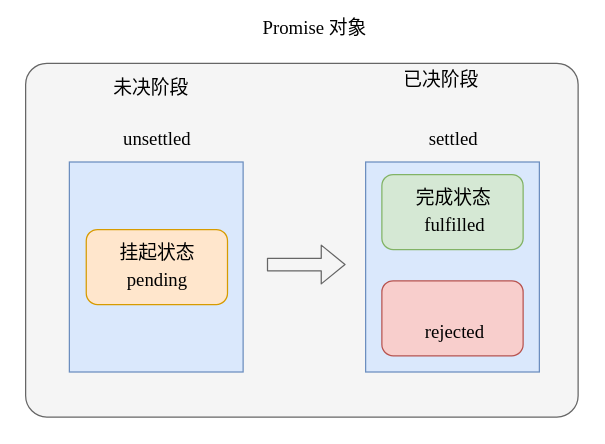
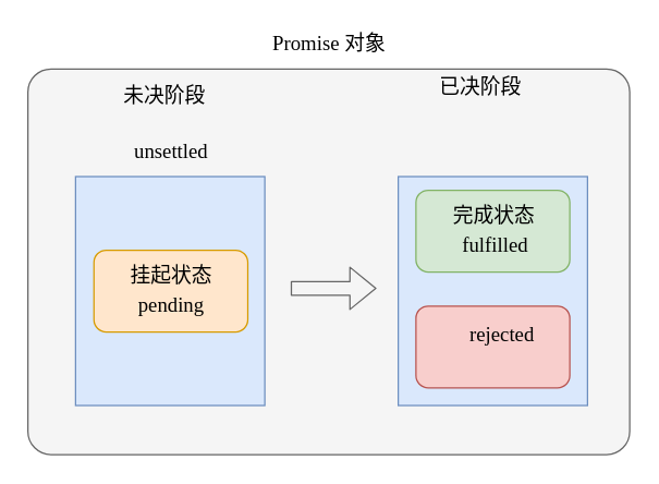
  <mxCell id="0" />
  <mxCell id="1" parent="0" />
  <mxCell id="2" value="" style="rounded=1;whiteSpace=wrap;html=1;fillColor=#f5f5f5;strokeColor=#666666;fontFamily=Roboto Mono;fontSize=15;arcSize=6;fontColor=#333333;" vertex="1" parent="1"><mxGeometry x="20" y="50" width="442" height="283" as="geometry" /></mxCell>
- <mxCell id="3" value="Promise 对象" style="text;html=1;align=center;verticalAlign=middle;resizable=0;points=[];autosize=1;strokeColor=none;fontSize=15;fontFamily=Roboto Mono;" vertex="1" parent="1"><mxGeometry x="195" y="10" width="112" height="22" as="geometry" /></mxCell>
+ <mxCell id="3" value="Promise 对象" style="text;html=1;align=center;verticalAlign=middle;resizable=0;points=[];autosize=1;strokeColor=none;fontSize=15;fontFamily=Roboto Mono;" vertex="1" parent="1"><mxGeometry x="185" y="20" width="112" height="22" as="geometry" /></mxCell>
  <mxCell id="4" value="" style="rounded=0;whiteSpace=wrap;html=1;fontFamily=Roboto Mono;fontSize=15;fillColor=#dae8fc;strokeColor=#6c8ebf;" vertex="1" parent="1"><mxGeometry x="55" y="129" width="139" height="168" as="geometry" /></mxCell>
  <mxCell id="5" value="unsettled" style="text;html=1;align=center;verticalAlign=middle;resizable=0;points=[];autosize=1;strokeColor=none;fontSize=15;fontFamily=Roboto Mono;" vertex="1" parent="1"><mxGeometry x="79" y="99" width="91" height="22" as="geometry" /></mxCell>
  <mxCell id="6" value="未决阶段" style="text;html=1;align=center;verticalAlign=middle;resizable=0;points=[];autosize=1;strokeColor=none;fontSize=15;fontFamily=Roboto Mono;" vertex="1" parent="1"><mxGeometry x="85" y="58" width="70" height="22" as="geometry" /></mxCell>
  <mxCell id="7" value="" style="rounded=1;whiteSpace=wrap;html=1;fontFamily=Roboto Mono;fontSize=15;fillColor=#ffe6cc;strokeColor=#d79b00;" vertex="1" parent="1"><mxGeometry x="68.5" y="183" width="113" height="60" as="geometry" /></mxCell>
  <mxCell id="8" value="pending" style="text;html=1;align=center;verticalAlign=middle;resizable=0;points=[];autosize=1;strokeColor=none;fontSize=15;fontFamily=Roboto Mono;" vertex="1" parent="1"><mxGeometry x="88" y="212" width="73" height="22" as="geometry" /></mxCell>
  <mxCell id="9" value="挂起状态" style="text;html=1;align=center;verticalAlign=middle;resizable=0;points=[];autosize=1;strokeColor=none;fontSize=15;fontFamily=Roboto Mono;" vertex="1" parent="1"><mxGeometry x="90" y="190" width="70" height="22" as="geometry" /></mxCell>
  <mxCell id="10" value="" style="rounded=0;whiteSpace=wrap;html=1;fontFamily=Roboto Mono;fontSize=15;fillColor=#dae8fc;strokeColor=#6c8ebf;" vertex="1" parent="1"><mxGeometry x="292" y="129" width="139" height="168" as="geometry" /></mxCell>
- <mxCell id="11" value="settled" style="text;html=1;align=center;verticalAlign=middle;resizable=0;points=[];autosize=1;strokeColor=none;fontSize=15;fontFamily=Roboto Mono;" vertex="1" parent="1"><mxGeometry x="325" y="99" width="73" height="22" as="geometry" /></mxCell>
  <mxCell id="12" value="已决阶段" style="text;html=1;align=center;verticalAlign=middle;resizable=0;points=[];autosize=1;strokeColor=none;fontSize=15;fontFamily=Roboto Mono;" vertex="1" parent="1"><mxGeometry x="316.5" y="52" width="70" height="22" as="geometry" /></mxCell>
  <mxCell id="13" value="" style="rounded=1;whiteSpace=wrap;html=1;fontFamily=Roboto Mono;fontSize=15;fillColor=#d5e8d4;strokeColor=#82b366;" vertex="1" parent="1"><mxGeometry x="305" y="139" width="113" height="60" as="geometry" /></mxCell>
  <mxCell id="14" value="完成状态" style="text;html=1;align=center;verticalAlign=middle;resizable=0;points=[];autosize=1;strokeColor=none;fontSize=15;fontFamily=Roboto Mono;" vertex="1" parent="1"><mxGeometry x="327" y="146" width="70" height="22" as="geometry" /></mxCell>
  <mxCell id="15" value="fulfilled" style="text;html=1;align=center;verticalAlign=middle;resizable=0;points=[];autosize=1;strokeColor=none;fontSize=15;fontFamily=Roboto Mono;" vertex="1" parent="1"><mxGeometry x="317" y="168" width="91" height="22" as="geometry" /></mxCell>
  <mxCell id="16" value="" style="rounded=1;whiteSpace=wrap;html=1;fontFamily=Roboto Mono;fontSize=15;fillColor=#f8cecc;strokeColor=#b85450;" vertex="1" parent="1"><mxGeometry x="305" y="224" width="113" height="60" as="geometry" /></mxCell>
- <mxCell id="17" value="rejected" style="text;html=1;align=center;verticalAlign=middle;resizable=0;points=[];autosize=1;strokeColor=none;fontSize=15;fontFamily=Roboto Mono;" vertex="1" parent="1"><mxGeometry x="322" y="253" width="82" height="22" as="geometry" /></mxCell>
+ <mxCell id="17" value="rejected" style="text;html=1;align=center;verticalAlign=middle;resizable=0;points=[];autosize=1;strokeColor=none;fontSize=15;fontFamily=Roboto Mono;" vertex="1" parent="1"><mxGeometry x="327" y="233" width="82" height="22" as="geometry" /></mxCell>
  <mxCell id="18" value="" style="shape=flexArrow;endArrow=classic;html=1;fontFamily=Roboto Mono;fontSize=15;fillColor=#f5f5f5;strokeColor=#666666;" edge="1" parent="1"><mxGeometry width="50" height="50" relative="1" as="geometry"><mxPoint x="213" y="211" as="sourcePoint" /><mxPoint x="276" y="211" as="targetPoint" /></mxGeometry></mxCell>
